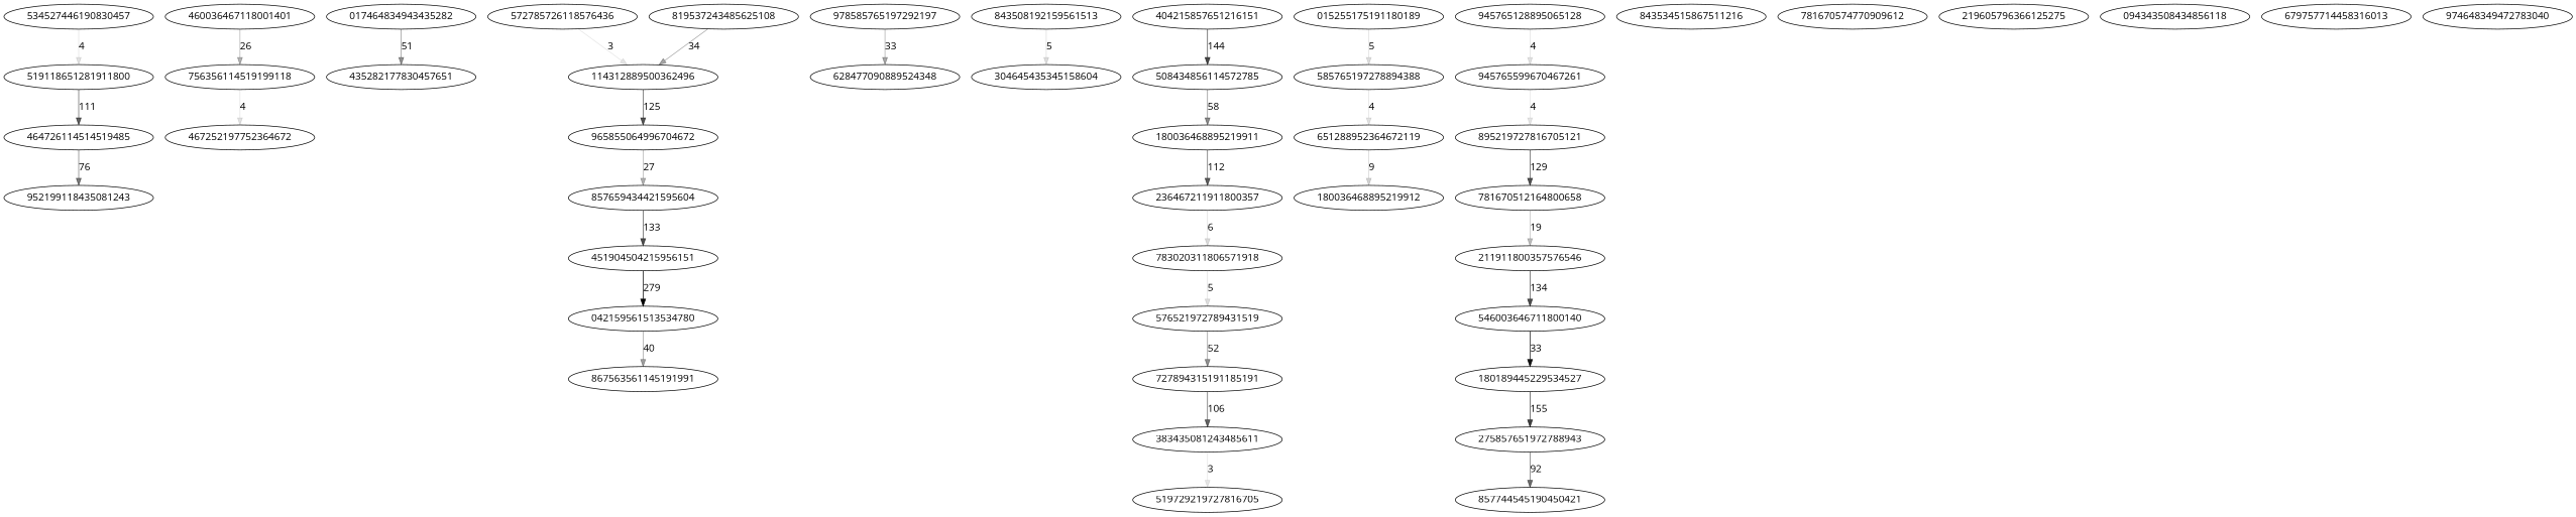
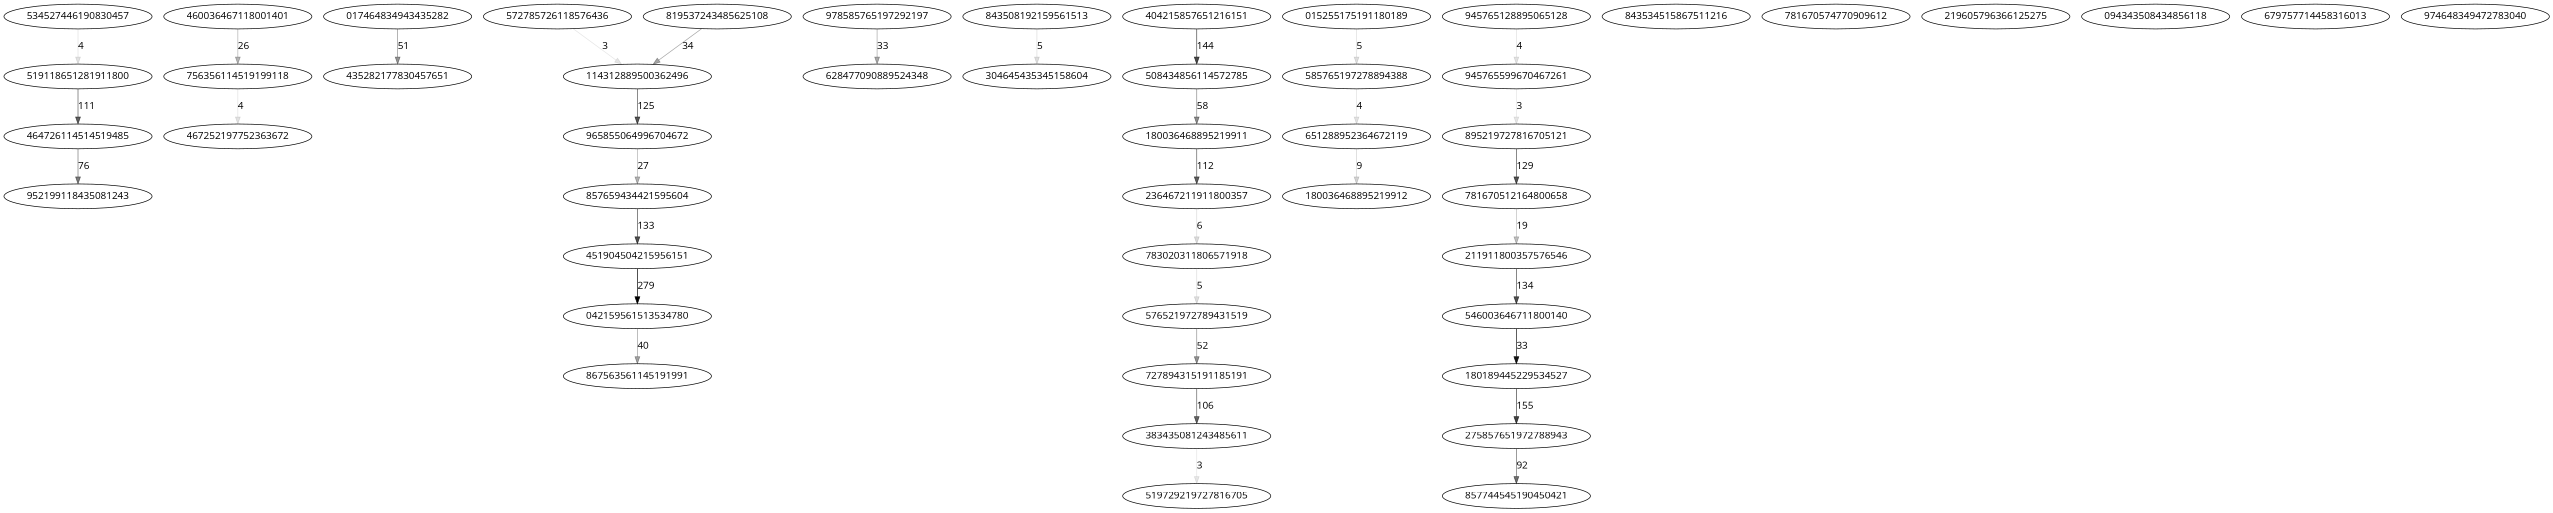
  digraph {
    fontname="Open Sans"
    node [fontname="Open Sans"]
    edge [color="#0000001e" fontname="Open Sans"]
    464726114514519485
    952199118435081243
    519118651281911800
    534527446190830457
    460036467118001401
    756356114519199118
-   467252197752364672
+   467252197752364672 [label=467252197752363672]
    017464834943435282
    435282177830457651
    965855064996704672
    857659434421595604
    451904504215956151
    042159561513534780
    114312889500362496
    867563561145191991
    572785726118576436
    819537243485625108
    978585765197292197
    628477090889524348
    n20 [label=304645435345158604]
    843508192159561513
    404215857651216151
    508434856114572785
    180036468895219911
    236467211911800357
    783020311806571918
    576521972789431519
    727894315191185191
    383435081243485611
    519729219727816705
    015255175191180189
    585765197278894388
    651288952364672119
    180036468895219912
    945765128895065128
    945765599670467261
    895219727816705121
    781670512164800658
    211911800357576546
    546003646711800140
    180189445229534527
    275857651972788943
    857744545190450421
    843534515867511216
    781670574770909612
    219605796366125275
    094343508434856118
    679757714458316013
    974648349472783040
    464726114514519485 -> 952199118435081243 [color="#00000085" label=76]
    519118651281911800 -> 464726114514519485 [color="#000000a0" label=111]
    534527446190830457 -> 519118651281911800 [label=4]
    460036467118001401 -> 756356114519199118 [color="#0000004d" label=26]
    756356114519199118 -> 467252197752364672 [label=4]
    017464834943435282 -> 435282177830457651 [color="#0000006d" label=51]
    965855064996704672 -> 857659434421595604 [color="#0000004f" label=27]
    857659434421595604 -> 451904504215956151 [color="#000000b0" label=133]
    451904504215956151 -> 042159561513534780 [color="#000000ff" label=279]
    042159561513534780 -> 867563561145191991 [color="#00000060" label=40]
    114312889500362496 -> 965855064996704672 [color="#000000aa" label=125]
    572785726118576436 -> 114312889500362496 [color="#0000001a" label=3]
    819537243485625108 -> 114312889500362496 [color="#00000059" label=34]
    978585765197292197 -> 628477090889524348 [color="#00000057" label=33]
    843508192159561513 -> n20 [color="#00000022" label=5]
    404215857651216151 -> 508434856114572785 [color="#000000b7" label=144]
    508434856114572785 -> 180036468895219911 [color="#00000074" label=58]
    180036468895219911 -> 236467211911800357 [color="#000000a1" label=112]
    236467211911800357 -> 783020311806571918 [color="#00000025" label=6]
    783020311806571918 -> 576521972789431519 [color="#00000022" label=5]
    576521972789431519 -> 727894315191185191 [color="#0000006e" label=52]
    727894315191185191 -> 383435081243485611 [color="#0000009d" label=106]
    383435081243485611 -> 519729219727816705 [color="#0000001a" label=3]
    015255175191180189 -> 585765197278894388 [color="#00000022" label=5]
    585765197278894388 -> 651288952364672119 [label=4]
    651288952364672119 -> 180036468895219912 [color="#0000002d" label=9]
    945765128895065128 -> 945765599670467261 [label=4]
-   945765599670467261 -> 895219727816705121 [color="#0000001a" label=4]
+   945765599670467261 -> 895219727816705121 [color="#0000001a" label=3]
    895219727816705121 -> 781670512164800658 [color="#000000ad" label=129]
    781670512164800658 -> 211911800357576546 [color="#00000042" label=19]
    211911800357576546 -> 546003646711800140 [color="#000000b0" label=134]
    546003646711800140 -> 180189445229534527 [color="#000000ec" label=33]
    180189445229534527 -> 275857651972788943 [color="#000000be" label=155]
    275857651972788943 -> 857744545190450421 [color="#00000092" label=92]
  }
